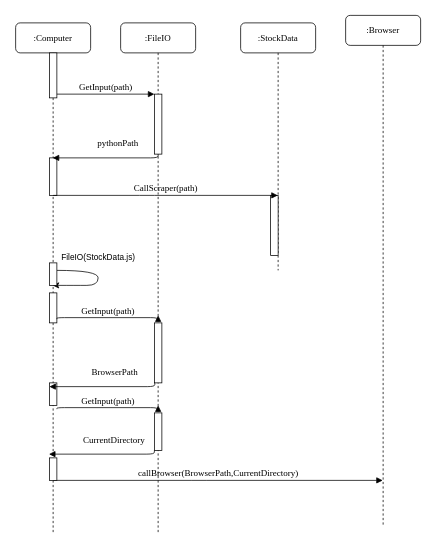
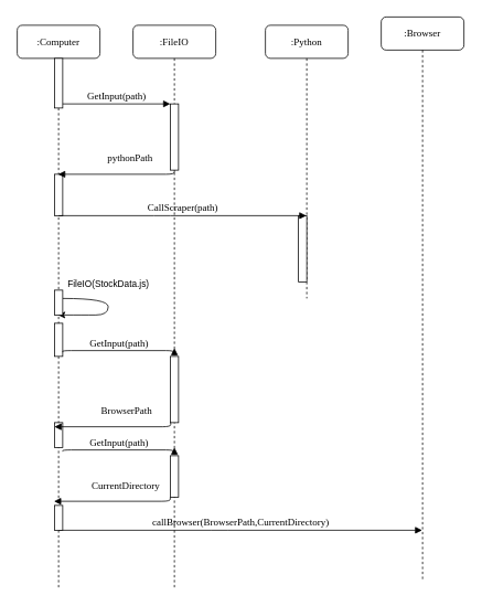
  <mxCell id="0" />
  <mxCell id="1" parent="0" />
  <mxCell id="2" value=":FileIO" style="shape=umlLifeline;perimeter=lifelinePerimeter;whiteSpace=wrap;html=1;container=1;collapsible=0;recursiveResize=0;outlineConnect=0;rounded=1;shadow=0;comic=0;labelBackgroundColor=none;strokeWidth=1;fontFamily=Verdana;fontSize=12;align=center;" parent="1" vertex="1"><mxGeometry x="160" y="30" width="100" height="680" as="geometry" /></mxCell>
  <mxCell id="3" value="" style="html=1;points=[];perimeter=orthogonalPerimeter;rounded=0;shadow=0;comic=0;labelBackgroundColor=none;strokeWidth=1;fontFamily=Verdana;fontSize=12;align=center;" parent="2" vertex="1"><mxGeometry x="45" y="95" width="10" height="80" as="geometry" /></mxCell>
  <mxCell id="4" value="" style="html=1;points=[];perimeter=orthogonalPerimeter;rounded=0;shadow=0;comic=0;labelBackgroundColor=none;strokeWidth=1;fontFamily=Verdana;fontSize=12;align=center;" vertex="1" parent="2"><mxGeometry x="45" y="400" width="10" height="80" as="geometry" /></mxCell>
  <mxCell id="5" value="" style="html=1;points=[];perimeter=orthogonalPerimeter;rounded=0;shadow=0;comic=0;labelBackgroundColor=none;strokeWidth=1;fontFamily=Verdana;fontSize=12;align=center;" vertex="1" parent="2"><mxGeometry x="45" y="520" width="10" height="50" as="geometry" /></mxCell>
  <mxCell id="6" value="CurrentDirectory" style="html=1;verticalAlign=bottom;endArrow=block;labelBackgroundColor=none;fontFamily=Verdana;fontSize=12;edgeStyle=elbowEdgeStyle;elbow=vertical;" edge="1" parent="2"><mxGeometry x="-0.188" y="-10" relative="1" as="geometry"><mxPoint x="45" y="570" as="sourcePoint" /><mxPoint x="-95.5" y="575" as="targetPoint" /><Array as="points"><mxPoint x="-15" y="575" /></Array><mxPoint as="offset" /></mxGeometry></mxCell>
  <mxCell id="7" value="callBrowser(BrowserPath,CurrentDirectory)" style="html=1;verticalAlign=bottom;endArrow=block;labelBackgroundColor=none;fontFamily=Verdana;fontSize=12;edgeStyle=elbowEdgeStyle;elbow=vertical;" edge="1" parent="2" target="10"><mxGeometry relative="1" as="geometry"><mxPoint x="-90" y="610" as="sourcePoint" /><mxPoint x="209.5" y="610" as="targetPoint" /></mxGeometry></mxCell>
- <mxCell id="8" value=":StockData" style="shape=umlLifeline;perimeter=lifelinePerimeter;whiteSpace=wrap;html=1;container=1;collapsible=0;recursiveResize=0;outlineConnect=0;rounded=1;shadow=0;comic=0;labelBackgroundColor=none;strokeWidth=1;fontFamily=Verdana;fontSize=12;align=center;" parent="1" vertex="1"><mxGeometry x="320" y="30" width="100" height="330" as="geometry" /></mxCell>
+ <mxCell id="8" value=":Python" style="shape=umlLifeline;perimeter=lifelinePerimeter;whiteSpace=wrap;html=1;container=1;collapsible=0;recursiveResize=0;outlineConnect=0;rounded=1;shadow=0;comic=0;labelBackgroundColor=none;strokeWidth=1;fontFamily=Verdana;fontSize=12;align=center;" parent="1" vertex="1"><mxGeometry x="320" y="30" width="100" height="330" as="geometry" /></mxCell>
  <mxCell id="9" value="" style="html=1;points=[];perimeter=orthogonalPerimeter;rounded=0;shadow=0;comic=0;labelBackgroundColor=none;strokeWidth=1;fontFamily=Verdana;fontSize=12;align=center;" vertex="1" parent="8"><mxGeometry x="40" y="230" width="10" height="80" as="geometry" /></mxCell>
  <mxCell id="10" value=":Browser" style="shape=umlLifeline;perimeter=lifelinePerimeter;whiteSpace=wrap;html=1;container=1;collapsible=0;recursiveResize=0;outlineConnect=0;rounded=1;shadow=0;comic=0;labelBackgroundColor=none;strokeWidth=1;fontFamily=Verdana;fontSize=12;align=center;" parent="1" vertex="1"><mxGeometry x="460" y="20" width="100" height="680" as="geometry" /></mxCell>
  <mxCell id="11" value=":Computer" style="shape=umlLifeline;perimeter=lifelinePerimeter;whiteSpace=wrap;html=1;container=1;collapsible=0;recursiveResize=0;outlineConnect=0;rounded=1;shadow=0;comic=0;labelBackgroundColor=none;strokeWidth=1;fontFamily=Verdana;fontSize=12;align=center;" parent="1" vertex="1"><mxGeometry x="20" y="30" width="100" height="680" as="geometry" /></mxCell>
  <mxCell id="12" value="" style="html=1;points=[];perimeter=orthogonalPerimeter;rounded=0;shadow=0;comic=0;labelBackgroundColor=none;strokeWidth=1;fontFamily=Verdana;fontSize=12;align=center;" parent="11" vertex="1"><mxGeometry x="45" y="40" width="10" height="60" as="geometry" /></mxCell>
  <mxCell id="13" value="" style="html=1;points=[];perimeter=orthogonalPerimeter;rounded=0;shadow=0;comic=0;labelBackgroundColor=none;strokeWidth=1;fontFamily=Verdana;fontSize=12;align=center;" vertex="1" parent="11"><mxGeometry x="45" y="180" width="10" height="50" as="geometry" /></mxCell>
  <mxCell id="14" value="" style="html=1;points=[];perimeter=orthogonalPerimeter;rounded=0;shadow=0;comic=0;labelBackgroundColor=none;strokeWidth=1;fontFamily=Verdana;fontSize=12;align=center;" vertex="1" parent="11"><mxGeometry x="45" y="360" width="10" height="40" as="geometry" /></mxCell>
  <mxCell id="15" value="" style="html=1;points=[];perimeter=orthogonalPerimeter;rounded=0;shadow=0;comic=0;labelBackgroundColor=none;strokeWidth=1;fontFamily=Verdana;fontSize=12;align=center;" vertex="1" parent="11"><mxGeometry x="45" y="480" width="10" height="30" as="geometry" /></mxCell>
  <mxCell id="16" value="" style="html=1;points=[];perimeter=orthogonalPerimeter;rounded=0;shadow=0;comic=0;labelBackgroundColor=none;strokeWidth=1;fontFamily=Verdana;fontSize=12;align=center;" vertex="1" parent="11"><mxGeometry x="45" y="580" width="10" height="30" as="geometry" /></mxCell>
  <mxCell id="17" value="GetInput(path)" style="html=1;verticalAlign=bottom;endArrow=block;entryX=0;entryY=0;labelBackgroundColor=none;fontFamily=Verdana;fontSize=12;edgeStyle=elbowEdgeStyle;elbow=vertical;" parent="1" source="12" target="3" edge="1"><mxGeometry relative="1" as="geometry"><mxPoint x="140" y="140" as="sourcePoint" /></mxGeometry></mxCell>
  <mxCell id="18" value="pythonPath" style="html=1;verticalAlign=bottom;endArrow=block;labelBackgroundColor=none;fontFamily=Verdana;fontSize=12;edgeStyle=elbowEdgeStyle;elbow=vertical;" parent="1" source="3" target="11" edge="1"><mxGeometry x="-0.188" y="-10" relative="1" as="geometry"><mxPoint x="290" y="150" as="sourcePoint" /><Array as="points"><mxPoint x="150" y="210" /></Array><mxPoint as="offset" /></mxGeometry></mxCell>
  <mxCell id="19" value="CallScraper(path)" style="html=1;verticalAlign=bottom;endArrow=block;labelBackgroundColor=none;fontFamily=Verdana;fontSize=12;edgeStyle=elbowEdgeStyle;elbow=vertical;" edge="1" parent="1" target="8"><mxGeometry relative="1" as="geometry"><mxPoint x="70" y="260" as="sourcePoint" /><mxPoint x="200" y="260" as="targetPoint" /></mxGeometry></mxCell>
  <mxCell id="20" value="FileIO(StockData.js)" style="curved=1;endArrow=classic;html=1;rounded=0;startArrow=none;" edge="1" parent="1" source="21" target="11"><mxGeometry x="-0.142" y="-20" width="50" height="50" relative="1" as="geometry"><mxPoint x="130" y="310" as="sourcePoint" /><mxPoint x="180" y="260" as="targetPoint" /><Array as="points"><mxPoint x="130" y="360" /><mxPoint x="130" y="380" /><mxPoint x="100" y="380" /></Array><mxPoint x="20" y="-20" as="offset" /></mxGeometry></mxCell>
  <mxCell id="21" value="" style="html=1;points=[];perimeter=orthogonalPerimeter;rounded=0;shadow=0;comic=0;labelBackgroundColor=none;strokeWidth=1;fontFamily=Verdana;fontSize=12;align=center;" vertex="1" parent="1"><mxGeometry x="65" y="350" width="10" height="30" as="geometry" /></mxCell>
  <mxCell id="22" value="" style="curved=1;endArrow=none;html=1;rounded=0;" edge="1" parent="1" source="11" target="21"><mxGeometry x="-0.142" y="-20" width="50" height="50" relative="1" as="geometry"><mxPoint x="69.5" y="360" as="sourcePoint" /><mxPoint x="69.5" y="380" as="targetPoint" /><Array as="points" /><mxPoint x="20" y="-20" as="offset" /></mxGeometry></mxCell>
  <mxCell id="23" value="GetInput(path)" style="html=1;verticalAlign=bottom;endArrow=block;entryX=0;entryY=0;labelBackgroundColor=none;fontFamily=Verdana;fontSize=12;edgeStyle=elbowEdgeStyle;elbow=vertical;" edge="1" parent="1"><mxGeometry relative="1" as="geometry"><mxPoint x="75" y="425" as="sourcePoint" /><mxPoint x="210" y="420" as="targetPoint" /></mxGeometry></mxCell>
  <mxCell id="24" value="BrowserPath" style="html=1;verticalAlign=bottom;endArrow=block;labelBackgroundColor=none;fontFamily=Verdana;fontSize=12;edgeStyle=elbowEdgeStyle;elbow=vertical;" edge="1" parent="1"><mxGeometry x="-0.188" y="-10" relative="1" as="geometry"><mxPoint x="205.5" y="510" as="sourcePoint" /><mxPoint x="65" y="515" as="targetPoint" /><Array as="points"><mxPoint x="145.5" y="515" /></Array><mxPoint as="offset" /></mxGeometry></mxCell>
  <mxCell id="25" value="GetInput(path)" style="html=1;verticalAlign=bottom;endArrow=block;entryX=0;entryY=0;labelBackgroundColor=none;fontFamily=Verdana;fontSize=12;edgeStyle=elbowEdgeStyle;elbow=vertical;" edge="1" parent="1"><mxGeometry relative="1" as="geometry"><mxPoint x="75" y="545" as="sourcePoint" /><mxPoint x="210" y="540" as="targetPoint" /></mxGeometry></mxCell>
